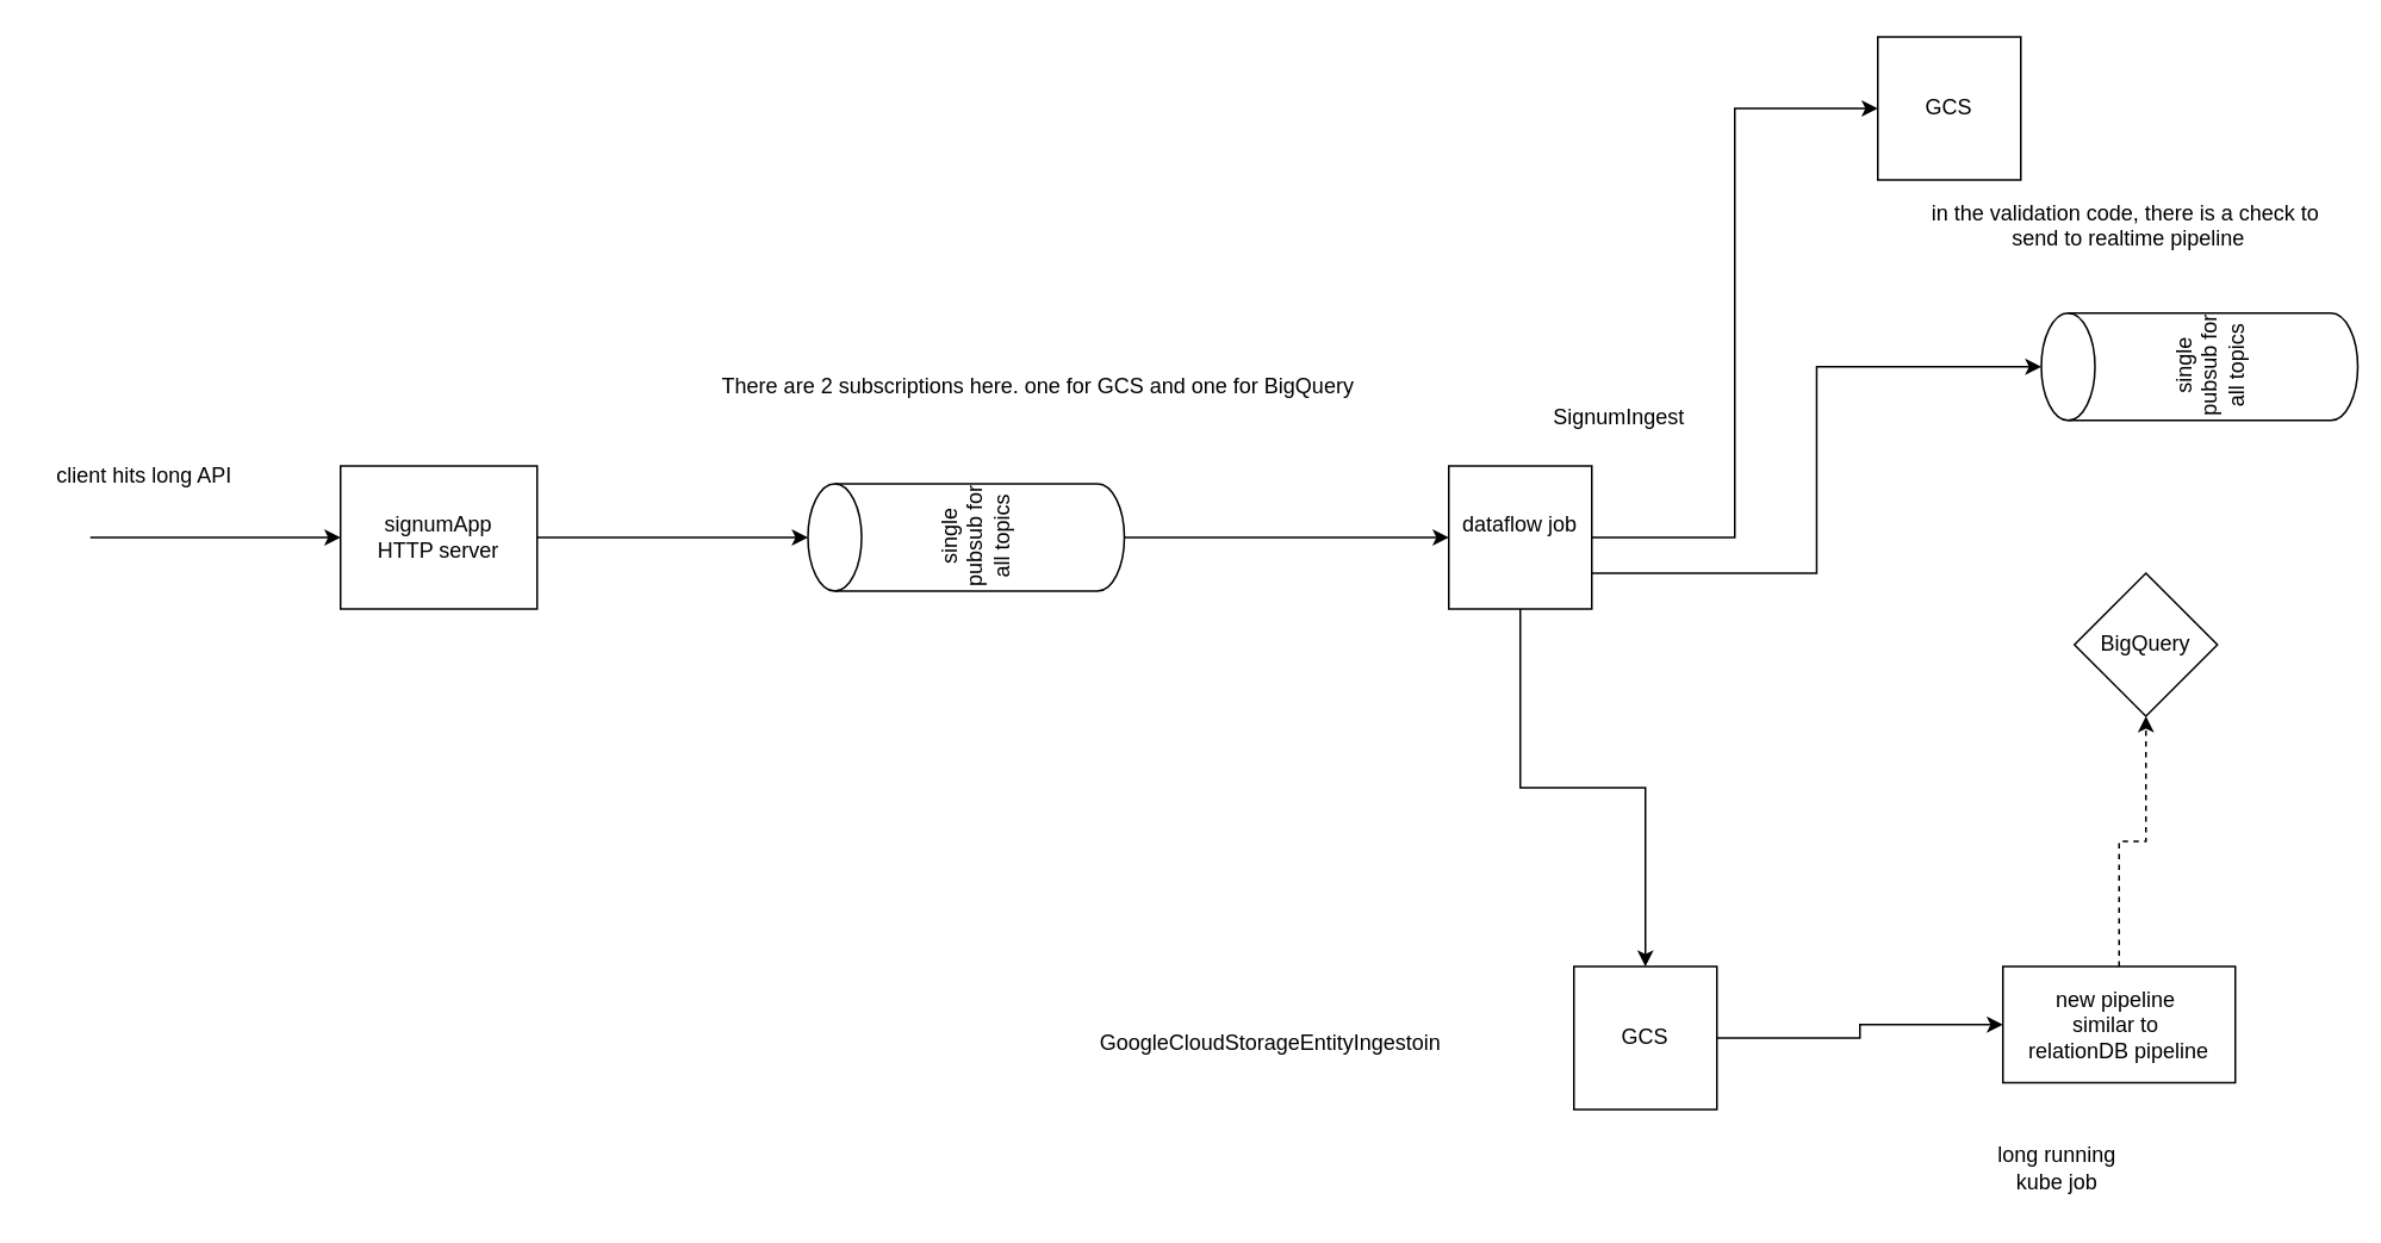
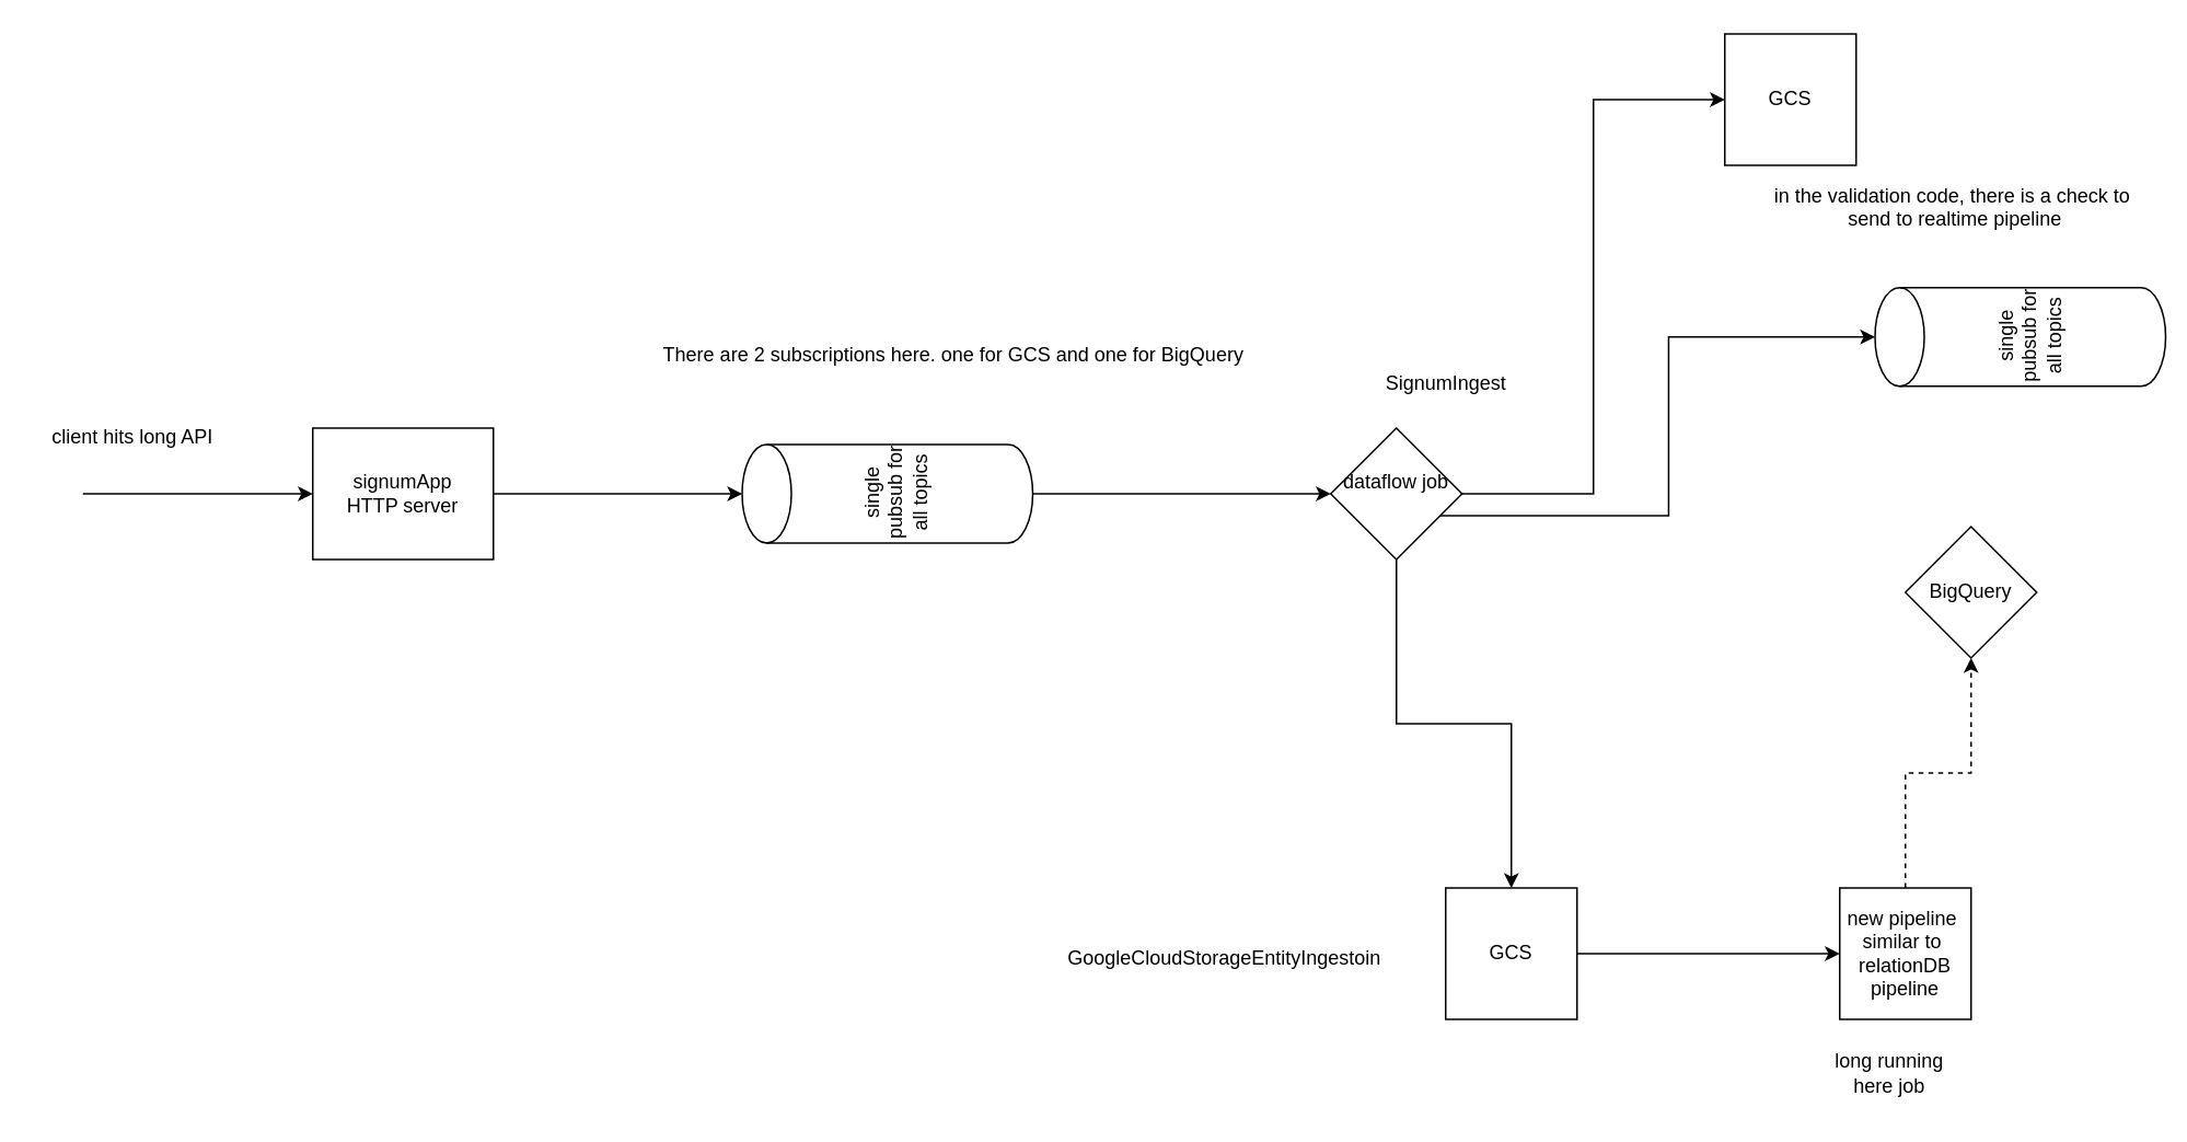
  <mxCell id="0" />
  <mxCell id="1" parent="0" />
  <mxCell id="2" value="signumApp&lt;div&gt;HTTP server&lt;/div&gt;" style="whiteSpace=wrap;html=1;aspect=fixed;" vertex="1" parent="1"><mxGeometry x="190" y="260" width="110" height="80" as="geometry" /></mxCell>
  <mxCell id="3" value="" style="endArrow=classic;html=1;rounded=0;entryX=0;entryY=0.5;entryDx=0;entryDy=0;" edge="1" parent="1" target="2"><mxGeometry width="50" height="50" relative="1" as="geometry"><mxPoint x="50" y="300" as="sourcePoint" /><mxPoint x="130" y="300" as="targetPoint" /></mxGeometry></mxCell>
  <mxCell id="4" value="client hits long API&lt;div&gt;&lt;br&gt;&lt;/div&gt;" style="text;html=1;align=center;verticalAlign=middle;resizable=0;points=[];autosize=1;strokeColor=none;fillColor=none;" vertex="1" parent="1"><mxGeometry x="20" y="253" width="120" height="40" as="geometry" /></mxCell>
  <mxCell id="5" style="edgeStyle=orthogonalEdgeStyle;rounded=0;orthogonalLoop=1;jettySize=auto;html=1;exitX=0.5;exitY=1;exitDx=0;exitDy=0;exitPerimeter=0;entryX=0;entryY=0.5;entryDx=0;entryDy=0;" edge="1" parent="1" source="6" target="10"><mxGeometry relative="1" as="geometry" /></mxCell>
  <mxCell id="6" value="single pubsub for all topics&lt;div&gt;&lt;br&gt;&lt;/div&gt;" style="shape=cylinder3;whiteSpace=wrap;html=1;boundedLbl=1;backgroundOutline=1;size=15;rotation=-90;" vertex="1" parent="1"><mxGeometry x="510" y="211.5" width="60" height="177" as="geometry" /></mxCell>
  <mxCell id="7" style="edgeStyle=orthogonalEdgeStyle;rounded=0;orthogonalLoop=1;jettySize=auto;html=1;exitX=1;exitY=0.5;exitDx=0;exitDy=0;entryX=0.5;entryY=0;entryDx=0;entryDy=0;entryPerimeter=0;" edge="1" parent="1" source="2" target="6"><mxGeometry relative="1" as="geometry" /></mxCell>
  <mxCell id="8" style="edgeStyle=orthogonalEdgeStyle;rounded=0;orthogonalLoop=1;jettySize=auto;html=1;exitX=1;exitY=0.5;exitDx=0;exitDy=0;entryX=0;entryY=0.5;entryDx=0;entryDy=0;" edge="1" parent="1" source="10" target="11"><mxGeometry relative="1" as="geometry" /></mxCell>
  <mxCell id="9" style="edgeStyle=orthogonalEdgeStyle;rounded=0;orthogonalLoop=1;jettySize=auto;html=1;exitX=0.5;exitY=1;exitDx=0;exitDy=0;" edge="1" parent="1" source="10" target="18"><mxGeometry relative="1" as="geometry" /></mxCell>
- <mxCell id="10" value="dataflow job&lt;div&gt;&lt;br&gt;&lt;/div&gt;" style="whiteSpace=wrap;html=1;aspect=fixed;" vertex="1" parent="1"><mxGeometry x="810" y="260" width="80" height="80" as="geometry" /></mxCell>
+ <mxCell id="10" value="dataflow job&lt;div&gt;&lt;br&gt;&lt;/div&gt;" style="rhombus;whiteSpace=wrap;html=1;aspect=fixed;" vertex="1" parent="1"><mxGeometry x="810" y="260" width="80" height="80" as="geometry" /></mxCell>
  <mxCell id="11" value="GCS" style="whiteSpace=wrap;html=1;aspect=fixed;" vertex="1" parent="1"><mxGeometry x="1050" y="20" width="80" height="80" as="geometry" /></mxCell>
  <mxCell id="12" value="BigQuery" style="rhombus;whiteSpace=wrap;html=1;aspect=fixed;" vertex="1" parent="1"><mxGeometry x="1160" y="320" width="80" height="80" as="geometry" /></mxCell>
  <mxCell id="13" value="There are 2 subscriptions here. one for GCS and one for BigQuery&lt;div&gt;&lt;br&gt;&lt;/div&gt;" style="text;html=1;align=center;verticalAlign=middle;resizable=0;points=[];autosize=1;strokeColor=none;fillColor=none;" vertex="1" parent="1"><mxGeometry x="390" y="203" width="380" height="40" as="geometry" /></mxCell>
  <mxCell id="14" value="single pubsub for all topics&lt;div&gt;&lt;br&gt;&lt;/div&gt;" style="shape=cylinder3;whiteSpace=wrap;html=1;boundedLbl=1;backgroundOutline=1;size=15;rotation=-90;" vertex="1" parent="1"><mxGeometry x="1200" y="116" width="60" height="177" as="geometry" /></mxCell>
  <mxCell id="15" style="edgeStyle=orthogonalEdgeStyle;rounded=0;orthogonalLoop=1;jettySize=auto;html=1;exitX=1;exitY=0.75;exitDx=0;exitDy=0;entryX=0.5;entryY=0;entryDx=0;entryDy=0;entryPerimeter=0;" edge="1" parent="1" source="10" target="14"><mxGeometry relative="1" as="geometry" /></mxCell>
  <mxCell id="16" value="in the validation code, there is a check to&amp;nbsp;&lt;div&gt;send to realtime pipeline&lt;/div&gt;&lt;div&gt;&lt;br&gt;&lt;/div&gt;" style="text;html=1;align=center;verticalAlign=middle;resizable=0;points=[];autosize=1;strokeColor=none;fillColor=none;" vertex="1" parent="1"><mxGeometry x="1070" y="103" width="240" height="60" as="geometry" /></mxCell>
  <mxCell id="17" style="edgeStyle=orthogonalEdgeStyle;rounded=0;orthogonalLoop=1;jettySize=auto;html=1;exitX=1;exitY=0.5;exitDx=0;exitDy=0;" edge="1" parent="1" source="18" target="20"><mxGeometry relative="1" as="geometry" /></mxCell>
  <mxCell id="18" value="GCS" style="whiteSpace=wrap;html=1;aspect=fixed;" vertex="1" parent="1"><mxGeometry x="880" y="540" width="80" height="80" as="geometry" /></mxCell>
  <mxCell id="19" style="edgeStyle=orthogonalEdgeStyle;rounded=0;orthogonalLoop=1;jettySize=auto;html=1;exitX=0.5;exitY=0;exitDx=0;exitDy=0;entryX=0.5;entryY=1;entryDx=0;entryDy=0;dashed=1;" edge="1" parent="1" source="20" target="12"><mxGeometry relative="1" as="geometry" /></mxCell>
- <mxCell id="20" value="new pipeline&amp;nbsp;&lt;div&gt;similar to&amp;nbsp;&lt;/div&gt;&lt;div&gt;relationDB pipeline&lt;/div&gt;" style="whiteSpace=wrap;html=1;aspect=fixed;" vertex="1" parent="1"><mxGeometry x="1120" y="540" width="130" height="65" as="geometry" /></mxCell>
- <mxCell id="21" value="long running&lt;div&gt;kube job&lt;/div&gt;" style="text;html=1;align=center;verticalAlign=middle;resizable=0;points=[];autosize=1;strokeColor=none;fillColor=none;" vertex="1" parent="1"><mxGeometry x="1105" y="633" width="90" height="40" as="geometry" /></mxCell>
- <mxCell id="22" value="GoogleCloudStorageEntityIngestoin" style="text;html=1;align=center;verticalAlign=middle;resizable=0;points=[];autosize=1;strokeColor=none;fillColor=none;" vertex="1" parent="1"><mxGeometry x="605" y="568" width="210" height="30" as="geometry" /></mxCell>
- <mxCell id="23" value="SignumIngest" style="text;html=1;align=center;verticalAlign=middle;resizable=0;points=[];autosize=1;strokeColor=none;fillColor=none;" vertex="1" parent="1"><mxGeometry x="855" y="218" width="100" height="30" as="geometry" /></mxCell>
+ <mxCell id="20" value="new pipeline&amp;nbsp;&lt;div&gt;similar to&amp;nbsp;&lt;/div&gt;&lt;div&gt;relationDB pipeline&lt;/div&gt;" style="whiteSpace=wrap;html=1;aspect=fixed;" vertex="1" parent="1"><mxGeometry x="1120" y="540" width="80" height="80" as="geometry" /></mxCell>
+ <mxCell id="21" value="long running&lt;div&gt;here job&lt;/div&gt;" style="text;html=1;align=center;verticalAlign=middle;resizable=0;points=[];autosize=1;strokeColor=none;fillColor=none;" vertex="1" parent="1"><mxGeometry x="1105" y="633" width="90" height="40" as="geometry" /></mxCell>
+ <mxCell id="22" value="GoogleCloudStorageEntityIngestoin" style="text;html=1;align=center;verticalAlign=middle;resizable=0;points=[];autosize=1;strokeColor=none;fillColor=none;" vertex="1" parent="1"><mxGeometry x="640" y="568" width="210" height="30" as="geometry" /></mxCell>
+ <mxCell id="23" value="SignumIngest" style="text;html=1;align=center;verticalAlign=middle;resizable=0;points=[];autosize=1;strokeColor=none;fillColor=none;" vertex="1" parent="1"><mxGeometry x="830" y="218" width="100" height="30" as="geometry" /></mxCell>
